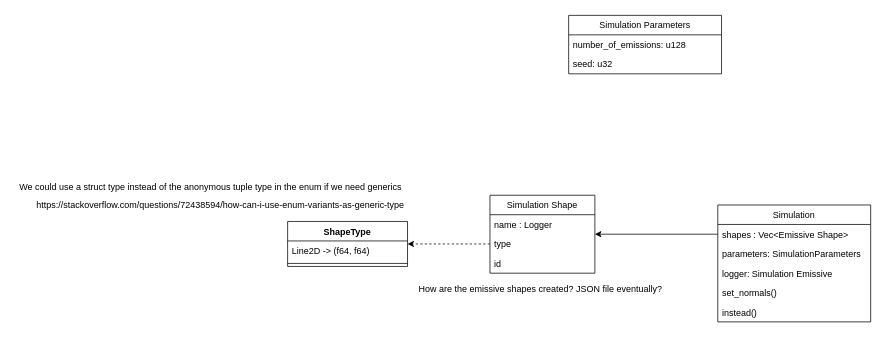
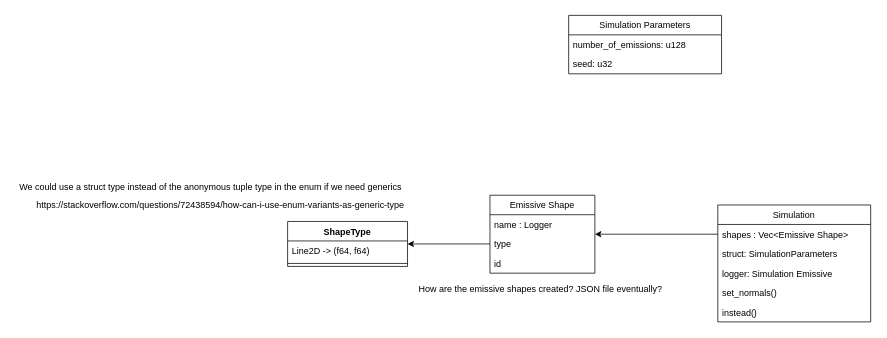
  <mxCell id="0" />
  <mxCell id="1" parent="0" />
- <mxCell id="2" value="Simulation Shape" style="swimlane;fontStyle=0;childLayout=stackLayout;horizontal=1;startSize=26;fillColor=none;horizontalStack=0;resizeParent=1;resizeParentMax=0;resizeLast=0;collapsible=1;marginBottom=0;" parent="1" vertex="1"><mxGeometry x="653" y="260" width="140" height="104" as="geometry" /></mxCell>
+ <mxCell id="2" value="Emissive Shape" style="swimlane;fontStyle=0;childLayout=stackLayout;horizontal=1;startSize=26;fillColor=none;horizontalStack=0;resizeParent=1;resizeParentMax=0;resizeLast=0;collapsible=1;marginBottom=0;" parent="1" vertex="1"><mxGeometry x="653" y="260" width="140" height="104" as="geometry" /></mxCell>
  <mxCell id="3" value="name : Logger" style="text;strokeColor=none;fillColor=none;align=left;verticalAlign=top;spacingLeft=4;spacingRight=4;overflow=hidden;rotatable=0;points=[[0,0.5],[1,0.5]];portConstraint=eastwest;" parent="2" vertex="1"><mxGeometry y="26" width="140" height="26" as="geometry" /></mxCell>
  <mxCell id="4" value="type" style="text;strokeColor=none;fillColor=none;align=left;verticalAlign=top;spacingLeft=4;spacingRight=4;overflow=hidden;rotatable=0;points=[[0,0.5],[1,0.5]];portConstraint=eastwest;" parent="2" vertex="1"><mxGeometry y="52" width="140" height="26" as="geometry" /></mxCell>
  <mxCell id="5" value="id" style="text;strokeColor=none;fillColor=none;align=left;verticalAlign=top;spacingLeft=4;spacingRight=4;overflow=hidden;rotatable=0;points=[[0,0.5],[1,0.5]];portConstraint=eastwest;" vertex="1" parent="2"><mxGeometry y="78" width="140" height="26" as="geometry" /></mxCell>
  <mxCell id="6" value="ShapeType" style="swimlane;fontStyle=1;align=center;verticalAlign=top;childLayout=stackLayout;horizontal=1;startSize=26;horizontalStack=0;resizeParent=1;resizeParentMax=0;resizeLast=0;collapsible=1;marginBottom=0;" parent="1" vertex="1"><mxGeometry x="383" y="295" width="160" height="60" as="geometry" /></mxCell>
  <mxCell id="7" value="Line2D -&gt; (f64, f64)" style="text;strokeColor=none;fillColor=none;align=left;verticalAlign=top;spacingLeft=4;spacingRight=4;overflow=hidden;rotatable=0;points=[[0,0.5],[1,0.5]];portConstraint=eastwest;" parent="6" vertex="1"><mxGeometry y="26" width="160" height="26" as="geometry" /></mxCell>
  <mxCell id="8" value="" style="line;strokeWidth=1;fillColor=none;align=left;verticalAlign=middle;spacingTop=-1;spacingLeft=3;spacingRight=3;rotatable=0;labelPosition=right;points=[];portConstraint=eastwest;" parent="6" vertex="1"><mxGeometry y="52" width="160" height="8" as="geometry" /></mxCell>
- <mxCell id="9" style="edgeStyle=orthogonalEdgeStyle;rounded=0;orthogonalLoop=1;jettySize=auto;html=1;dashed=1;" parent="1" source="4" target="6" edge="1"><mxGeometry relative="1" as="geometry" /></mxCell>
+ <mxCell id="9" style="edgeStyle=orthogonalEdgeStyle;rounded=0;orthogonalLoop=1;jettySize=auto;html=1;" parent="1" source="4" target="6" edge="1"><mxGeometry relative="1" as="geometry" /></mxCell>
  <mxCell id="10" value="https://stackoverflow.com/questions/72438594/how-can-i-use-enum-variants-as-generic-type" style="text;html=1;align=center;verticalAlign=middle;resizable=0;points=[];autosize=1;" vertex="1" parent="1"><mxGeometry x="42" y="265" width="501" height="18" as="geometry" /></mxCell>
  <mxCell id="11" value="Simulation" style="swimlane;fontStyle=0;childLayout=stackLayout;horizontal=1;startSize=26;fillColor=none;horizontalStack=0;resizeParent=1;resizeParentMax=0;resizeLast=0;collapsible=1;marginBottom=0;" vertex="1" parent="1"><mxGeometry x="957" y="273" width="204" height="156" as="geometry" /></mxCell>
  <mxCell id="12" value="shapes : Vec&lt;Emissive Shape&gt;" style="text;strokeColor=none;fillColor=none;align=left;verticalAlign=top;spacingLeft=4;spacingRight=4;overflow=hidden;rotatable=0;points=[[0,0.5],[1,0.5]];portConstraint=eastwest;" vertex="1" parent="11"><mxGeometry y="26" width="204" height="26" as="geometry" /></mxCell>
- <mxCell id="13" value="parameters: SimulationParameters" style="text;strokeColor=none;fillColor=none;align=left;verticalAlign=top;spacingLeft=4;spacingRight=4;overflow=hidden;rotatable=0;points=[[0,0.5],[1,0.5]];portConstraint=eastwest;" vertex="1" parent="11"><mxGeometry y="52" width="204" height="26" as="geometry" /></mxCell>
+ <mxCell id="13" value="struct: SimulationParameters" style="text;strokeColor=none;fillColor=none;align=left;verticalAlign=top;spacingLeft=4;spacingRight=4;overflow=hidden;rotatable=0;points=[[0,0.5],[1,0.5]];portConstraint=eastwest;" vertex="1" parent="11"><mxGeometry y="52" width="204" height="26" as="geometry" /></mxCell>
  <mxCell id="14" value="logger: Simulation Emissive" style="text;strokeColor=none;fillColor=none;align=left;verticalAlign=top;spacingLeft=4;spacingRight=4;overflow=hidden;rotatable=0;points=[[0,0.5],[1,0.5]];portConstraint=eastwest;" vertex="1" parent="11"><mxGeometry y="78" width="204" height="26" as="geometry" /></mxCell>
  <mxCell id="15" value="set_normals()" style="text;strokeColor=none;fillColor=none;align=left;verticalAlign=top;spacingLeft=4;spacingRight=4;overflow=hidden;rotatable=0;points=[[0,0.5],[1,0.5]];portConstraint=eastwest;" vertex="1" parent="11"><mxGeometry y="104" width="204" height="26" as="geometry" /></mxCell>
  <mxCell id="16" value="instead()" style="text;strokeColor=none;fillColor=none;align=left;verticalAlign=top;spacingLeft=4;spacingRight=4;overflow=hidden;rotatable=0;points=[[0,0.5],[1,0.5]];portConstraint=eastwest;" vertex="1" parent="11"><mxGeometry y="130" width="204" height="26" as="geometry" /></mxCell>
  <mxCell id="17" style="edgeStyle=orthogonalEdgeStyle;rounded=0;orthogonalLoop=1;jettySize=auto;html=1;" edge="1" parent="1" source="12" target="2"><mxGeometry relative="1" as="geometry" /></mxCell>
  <mxCell id="18" value="Simulation Parameters" style="swimlane;fontStyle=0;childLayout=stackLayout;horizontal=1;startSize=26;fillColor=none;horizontalStack=0;resizeParent=1;resizeParentMax=0;resizeLast=0;collapsible=1;marginBottom=0;" vertex="1" parent="1"><mxGeometry x="758" y="20" width="204" height="78" as="geometry" /></mxCell>
  <mxCell id="19" value="number_of_emissions: u128" style="text;strokeColor=none;fillColor=none;align=left;verticalAlign=top;spacingLeft=4;spacingRight=4;overflow=hidden;rotatable=0;points=[[0,0.5],[1,0.5]];portConstraint=eastwest;" vertex="1" parent="18"><mxGeometry y="26" width="204" height="26" as="geometry" /></mxCell>
  <mxCell id="20" value="seed: u32" style="text;strokeColor=none;fillColor=none;align=left;verticalAlign=top;spacingLeft=4;spacingRight=4;overflow=hidden;rotatable=0;points=[[0,0.5],[1,0.5]];portConstraint=eastwest;" vertex="1" parent="18"><mxGeometry y="52" width="204" height="26" as="geometry" /></mxCell>
  <mxCell id="21" value="We could use a struct type instead of the anonymous tuple type in the enum if we need generics" style="text;html=1;align=center;verticalAlign=middle;resizable=0;points=[];autosize=1;" vertex="1" parent="1"><mxGeometry x="20" y="240" width="520" height="18" as="geometry" /></mxCell>
  <mxCell id="22" value="How are the emissive shapes created? JSON file eventually?" style="text;html=1;align=center;verticalAlign=middle;resizable=0;points=[];autosize=1;" vertex="1" parent="1"><mxGeometry x="552" y="377" width="335" height="18" as="geometry" /></mxCell>
